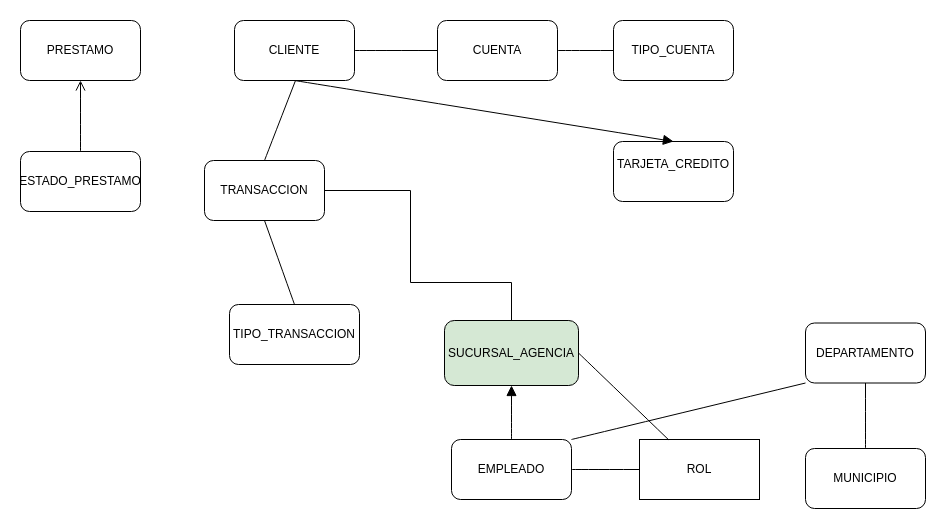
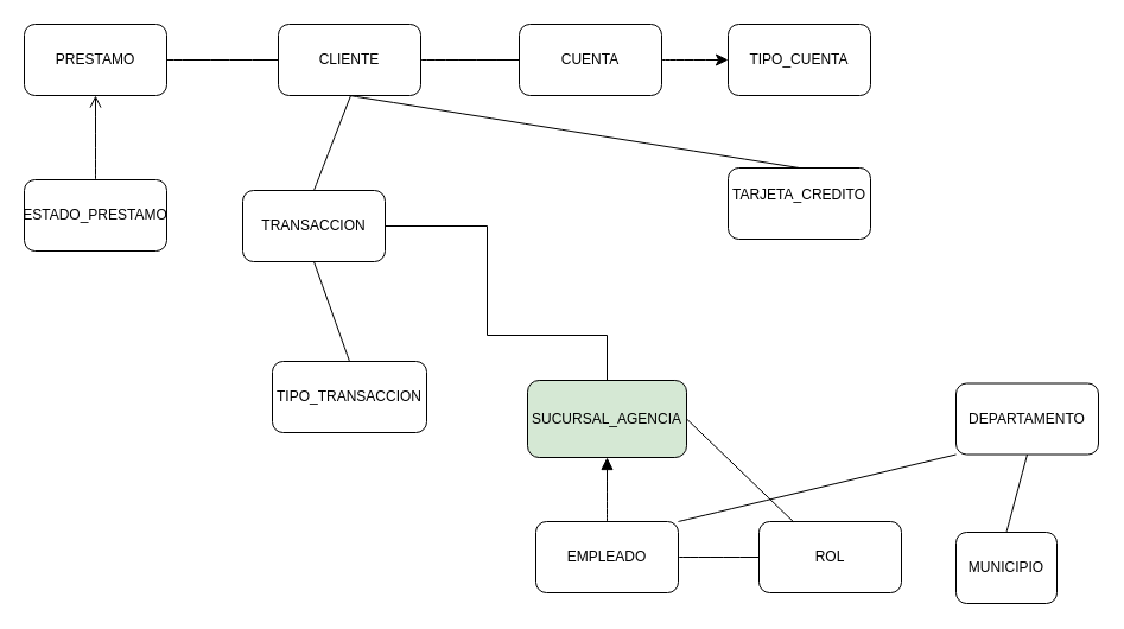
  <mxCell id="0" />
  <mxCell id="1" parent="0" />
  <mxCell id="2" value="CLIENTE" style="rounded=1;whiteSpace=wrap;html=1;" vertex="1" parent="1"><mxGeometry x="234" y="20" width="120" height="60" as="geometry" /></mxCell>
  <mxCell id="3" value="CUENTA" style="rounded=1;whiteSpace=wrap;html=1;" vertex="1" parent="1"><mxGeometry x="437" y="20" width="120" height="60" as="geometry" /></mxCell>
  <mxCell id="4" value="TRANSACCION" style="rounded=1;whiteSpace=wrap;html=1;" vertex="1" parent="1"><mxGeometry x="204" y="160" width="120" height="60" as="geometry" /></mxCell>
  <mxCell id="5" value="TARJETA_CREDITO&lt;div&gt;&lt;br&gt;&lt;/div&gt;" style="rounded=1;whiteSpace=wrap;html=1;" vertex="1" parent="1"><mxGeometry x="613" y="141" width="120" height="60" as="geometry" /></mxCell>
  <mxCell id="6" value="TIPO_CUENTA" style="rounded=1;whiteSpace=wrap;html=1;" vertex="1" parent="1"><mxGeometry x="613" y="20" width="120" height="60" as="geometry" /></mxCell>
  <mxCell id="7" value="SUCURSAL_AGENCIA" style="rounded=1;whiteSpace=wrap;html=1;fillColor=#d5e8d4;" vertex="1" parent="1"><mxGeometry x="444" y="320" width="134" height="65" as="geometry" /></mxCell>
- <mxCell id="8" value="ROL" style="whiteSpace=wrap;html=1;rounded=0;" vertex="1" parent="1"><mxGeometry x="639" y="439" width="120" height="60" as="geometry" /></mxCell>
+ <mxCell id="8" value="ROL" style="rounded=1;whiteSpace=wrap;html=1;" vertex="1" parent="1"><mxGeometry x="639" y="439" width="120" height="60" as="geometry" /></mxCell>
  <mxCell id="9" value="TIPO_TRANSACCION" style="rounded=1;whiteSpace=wrap;html=1;" vertex="1" parent="1"><mxGeometry x="229" y="304" width="130" height="60" as="geometry" /></mxCell>
  <mxCell id="10" value="DEPARTAMENTO" style="rounded=1;whiteSpace=wrap;html=1;" vertex="1" parent="1"><mxGeometry x="805" y="322.5" width="120" height="60" as="geometry" /></mxCell>
  <mxCell id="11" value="EMPLEADO" style="rounded=1;whiteSpace=wrap;html=1;" vertex="1" parent="1"><mxGeometry x="451" y="439" width="120" height="60" as="geometry" /></mxCell>
- <mxCell id="12" value="MUNICIPIO" style="rounded=1;whiteSpace=wrap;html=1;" vertex="1" parent="1"><mxGeometry x="805" y="448" width="120" height="60" as="geometry" /></mxCell>
+ <mxCell id="12" value="MUNICIPIO" style="rounded=1;whiteSpace=wrap;html=1;" vertex="1" parent="1"><mxGeometry x="805" y="448" width="85" height="60" as="geometry" /></mxCell>
  <mxCell id="13" value="PRESTAMO" style="rounded=1;whiteSpace=wrap;html=1;" vertex="1" parent="1"><mxGeometry x="20" y="20" width="120" height="60" as="geometry" /></mxCell>
  <mxCell id="14" value="ESTADO_PRESTAMO" style="rounded=1;whiteSpace=wrap;html=1;" vertex="1" parent="1"><mxGeometry x="20" y="151" width="120" height="60" as="geometry" /></mxCell>
+ <mxCell id="15" value="" style="endArrow=none;html=1;rounded=0;fontSize=12;startSize=8;endSize=8;curved=1;entryX=0;entryY=0.5;entryDx=0;entryDy=0;exitX=1;exitY=0.5;exitDx=0;exitDy=0;" edge="1" parent="1" source="13" target="2"><mxGeometry width="50" height="50" relative="1" as="geometry"><mxPoint x="130" y="100" as="sourcePoint" /><mxPoint x="199" y="47" as="targetPoint" /></mxGeometry></mxCell>
  <mxCell id="16" value="" style="endArrow=open;html=1;rounded=0;fontSize=12;startSize=8;endSize=8;curved=1;entryX=0.5;entryY=1;entryDx=0;entryDy=0;exitX=0.5;exitY=0;exitDx=0;exitDy=0;" edge="1" parent="1" source="14" target="13"><mxGeometry width="50" height="50" relative="1" as="geometry"><mxPoint x="314" y="369" as="sourcePoint" /><mxPoint x="364" y="319" as="targetPoint" /></mxGeometry></mxCell>
  <mxCell id="17" value="" style="endArrow=none;html=1;rounded=0;fontSize=12;startSize=8;endSize=8;curved=1;exitX=0.5;exitY=0;exitDx=0;exitDy=0;" edge="1" parent="1" source="4"><mxGeometry width="50" height="50" relative="1" as="geometry"><mxPoint x="245" y="130" as="sourcePoint" /><mxPoint x="295" y="80" as="targetPoint" /></mxGeometry></mxCell>
  <mxCell id="18" value="" style="endArrow=none;html=1;rounded=0;fontSize=12;startSize=8;endSize=8;curved=1;exitX=0.5;exitY=0;exitDx=0;exitDy=0;entryX=0.5;entryY=1;entryDx=0;entryDy=0;" edge="1" parent="1" source="9" target="4"><mxGeometry width="50" height="50" relative="1" as="geometry"><mxPoint x="246" y="270" as="sourcePoint" /><mxPoint x="296" y="220" as="targetPoint" /></mxGeometry></mxCell>
  <mxCell id="19" value="" style="endArrow=none;html=1;rounded=0;fontSize=12;startSize=8;endSize=8;edgeStyle=orthogonalEdgeStyle;exitX=1;exitY=0.5;exitDx=0;exitDy=0;entryX=0.5;entryY=0;entryDx=0;entryDy=0;" edge="1" parent="1" source="4" target="7"><mxGeometry width="50" height="50" relative="1" as="geometry"><mxPoint x="375" y="199" as="sourcePoint" /><mxPoint x="485" y="344" as="targetPoint" /><Array as="points"><mxPoint x="410" y="190" /><mxPoint x="410" y="282" /><mxPoint x="511" y="282" /></Array></mxGeometry></mxCell>
  <mxCell id="20" value="" style="endArrow=none;html=1;rounded=0;fontSize=12;startSize=8;endSize=8;curved=1;entryX=0;entryY=0.5;entryDx=0;entryDy=0;exitX=1;exitY=0.5;exitDx=0;exitDy=0;" edge="1" parent="1" source="2" target="3"><mxGeometry width="50" height="50" relative="1" as="geometry"><mxPoint x="346" y="48" as="sourcePoint" /><mxPoint x="400" y="3" as="targetPoint" /></mxGeometry></mxCell>
- <mxCell id="21" value="" style="endArrow=block;html=1;rounded=0;fontSize=12;startSize=8;endSize=8;curved=1;entryX=0.5;entryY=0;entryDx=0;entryDy=0;exitX=0.5;exitY=1;exitDx=0;exitDy=0;" edge="1" parent="1" source="2" target="5"><mxGeometry width="50" height="50" relative="1" as="geometry"><mxPoint x="345" y="124" as="sourcePoint" /><mxPoint x="395" y="74" as="targetPoint" /></mxGeometry></mxCell>
- <mxCell id="22" value="" style="endArrow=none;html=1;rounded=0;fontSize=12;startSize=8;endSize=8;curved=1;entryX=0;entryY=0.5;entryDx=0;entryDy=0;exitX=1;exitY=0.5;exitDx=0;exitDy=0;" edge="1" parent="1" source="3" target="6"><mxGeometry width="50" height="50" relative="1" as="geometry"><mxPoint x="556" y="52" as="sourcePoint" /><mxPoint x="606" y="2" as="targetPoint" /></mxGeometry></mxCell>
+ <mxCell id="21" value="" style="endArrow=none;html=1;rounded=0;fontSize=12;startSize=8;endSize=8;curved=1;entryX=0.5;entryY=0;entryDx=0;entryDy=0;exitX=0.5;exitY=1;exitDx=0;exitDy=0;" edge="1" parent="1" source="2" target="5"><mxGeometry width="50" height="50" relative="1" as="geometry"><mxPoint x="345" y="124" as="sourcePoint" /><mxPoint x="395" y="74" as="targetPoint" /></mxGeometry></mxCell>
+ <mxCell id="22" value="" style="endArrow=classic;html=1;rounded=0;fontSize=12;startSize=8;endSize=8;curved=1;entryX=0;entryY=0.5;entryDx=0;entryDy=0;exitX=1;exitY=0.5;exitDx=0;exitDy=0;" edge="1" parent="1" source="3" target="6"><mxGeometry width="50" height="50" relative="1" as="geometry"><mxPoint x="556" y="52" as="sourcePoint" /><mxPoint x="606" y="2" as="targetPoint" /></mxGeometry></mxCell>
  <mxCell id="23" value="" style="endArrow=block;html=1;rounded=0;fontSize=12;startSize=8;endSize=8;curved=1;exitX=0.5;exitY=0;exitDx=0;exitDy=0;entryX=0.5;entryY=1;entryDx=0;entryDy=0;" edge="1" parent="1" source="11" target="7"><mxGeometry width="50" height="50" relative="1" as="geometry"><mxPoint x="472" y="424" as="sourcePoint" /><mxPoint x="522" y="374" as="targetPoint" /></mxGeometry></mxCell>
  <mxCell id="24" value="" style="endArrow=none;html=1;rounded=0;fontSize=12;startSize=8;endSize=8;curved=1;entryX=0;entryY=0.5;entryDx=0;entryDy=0;exitX=1;exitY=0.5;exitDx=0;exitDy=0;" edge="1" parent="1" source="11" target="8"><mxGeometry width="50" height="50" relative="1" as="geometry"><mxPoint x="571" y="470" as="sourcePoint" /><mxPoint x="621" y="420" as="targetPoint" /></mxGeometry></mxCell>
  <mxCell id="25" value="" style="endArrow=none;html=1;rounded=0;fontSize=12;startSize=8;endSize=8;curved=1;exitX=0.5;exitY=0;exitDx=0;exitDy=0;entryX=0.5;entryY=1;entryDx=0;entryDy=0;" edge="1" parent="1" source="12" target="10"><mxGeometry width="50" height="50" relative="1" as="geometry"><mxPoint x="808" y="435" as="sourcePoint" /><mxPoint x="869" y="394" as="targetPoint" /></mxGeometry></mxCell>
  <mxCell id="26" value="" style="endArrow=none;html=1;rounded=0;fontSize=12;startSize=8;endSize=8;curved=1;exitX=1;exitY=0.5;exitDx=0;exitDy=0;" edge="1" parent="1" source="7" target="8"><mxGeometry width="50" height="50" relative="1" as="geometry"><mxPoint x="578" y="352" as="sourcePoint" /><mxPoint x="628" y="302" as="targetPoint" /></mxGeometry></mxCell>
  <mxCell id="27" value="" style="endArrow=none;html=1;rounded=0;fontSize=12;startSize=8;endSize=8;curved=1;entryX=0;entryY=1;entryDx=0;entryDy=0;exitX=1;exitY=0;exitDx=0;exitDy=0;" edge="1" parent="1" source="11" target="10"><mxGeometry width="50" height="50" relative="1" as="geometry"><mxPoint x="570" y="444" as="sourcePoint" /><mxPoint x="620" y="394" as="targetPoint" /></mxGeometry></mxCell>
